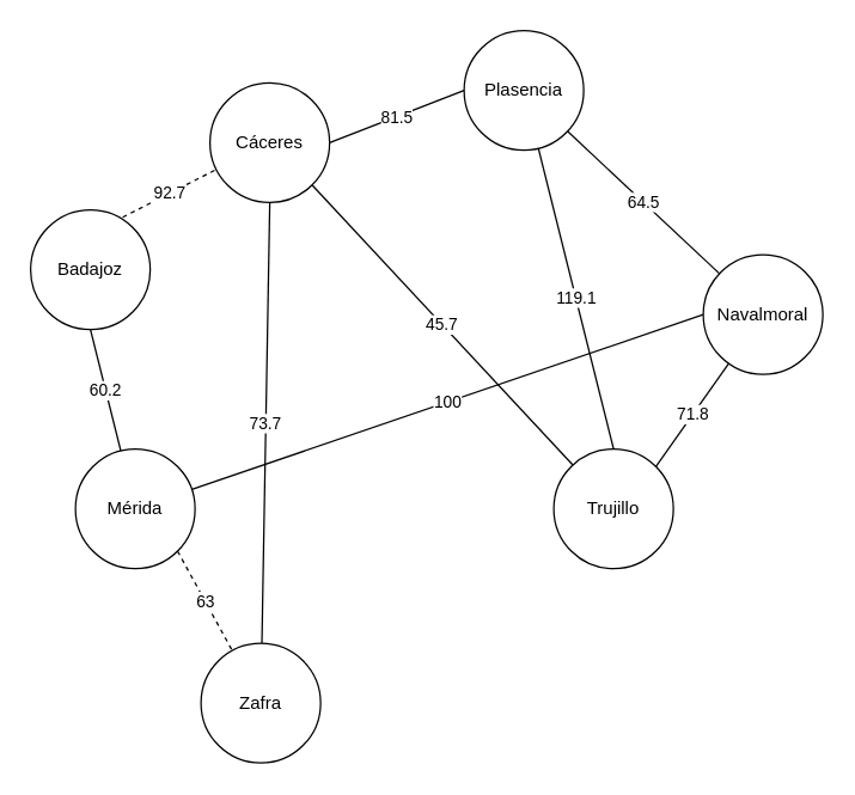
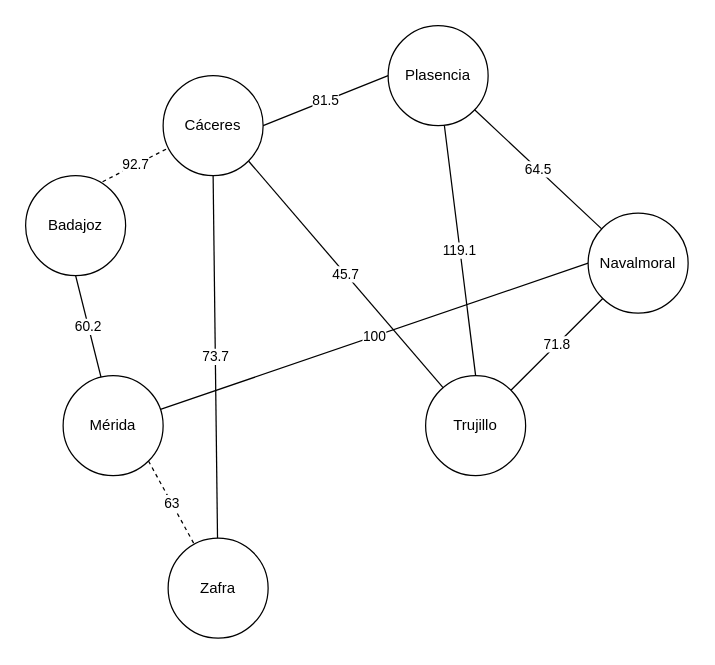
  <mxCell id="0" />
  <mxCell id="1" parent="0" />
  <mxCell id="2" value="73.7" style="edgeStyle=none;rounded=0;orthogonalLoop=1;jettySize=auto;html=1;exitX=0.5;exitY=1;exitDx=0;exitDy=0;endArrow=none;endFill=0;" edge="1" parent="1" source="4" target="11"><mxGeometry relative="1" as="geometry" /></mxCell>
  <mxCell id="3" value="45.7" style="edgeStyle=none;rounded=0;orthogonalLoop=1;jettySize=auto;html=1;exitX=1;exitY=1;exitDx=0;exitDy=0;endArrow=none;endFill=0;" edge="1" parent="1" source="4" target="16"><mxGeometry relative="1" as="geometry" /></mxCell>
- <mxCell id="4" value="Cáceres" style="ellipse;whiteSpace=wrap;html=1;aspect=fixed;" vertex="1" parent="1"><mxGeometry x="140" y="55" width="80" height="80" as="geometry" /></mxCell>
+ <mxCell id="4" value="Cáceres" style="ellipse;whiteSpace=wrap;html=1;aspect=fixed;" vertex="1" parent="1"><mxGeometry x="130" y="60" width="80" height="80" as="geometry" /></mxCell>
  <mxCell id="5" value="92.7" style="rounded=0;orthogonalLoop=1;jettySize=auto;html=1;exitX=0.77;exitY=0.061;exitDx=0;exitDy=0;endArrow=none;endFill=0;exitPerimeter=0;dashed=1;" edge="1" parent="1" source="7" target="4"><mxGeometry relative="1" as="geometry" /></mxCell>
  <mxCell id="6" value="60.2" style="edgeStyle=none;rounded=0;orthogonalLoop=1;jettySize=auto;html=1;exitX=0.5;exitY=1;exitDx=0;exitDy=0;endArrow=none;endFill=0;" edge="1" parent="1" source="7" target="9"><mxGeometry relative="1" as="geometry" /></mxCell>
  <mxCell id="7" value="Badajoz" style="ellipse;whiteSpace=wrap;html=1;aspect=fixed;" vertex="1" parent="1"><mxGeometry x="20" y="140" width="80" height="80" as="geometry" /></mxCell>
  <mxCell id="8" value="63" style="edgeStyle=none;rounded=0;orthogonalLoop=1;jettySize=auto;html=1;exitX=1;exitY=1;exitDx=0;exitDy=0;endArrow=none;endFill=0;dashed=1;" edge="1" parent="1" source="9" target="11"><mxGeometry relative="1" as="geometry" /></mxCell>
  <mxCell id="9" value="Mérida" style="ellipse;whiteSpace=wrap;html=1;aspect=fixed;" vertex="1" parent="1"><mxGeometry x="50" y="300" width="80" height="80" as="geometry" /></mxCell>
  <mxCell id="10" value="Plasencia" style="ellipse;whiteSpace=wrap;html=1;aspect=fixed;" vertex="1" parent="1"><mxGeometry x="310" y="20" width="80" height="80" as="geometry" /></mxCell>
  <mxCell id="11" value="Zafra" style="ellipse;whiteSpace=wrap;html=1;aspect=fixed;" vertex="1" parent="1"><mxGeometry x="134" y="430" width="80" height="80" as="geometry" /></mxCell>
  <mxCell id="12" value="100" style="edgeStyle=none;rounded=0;orthogonalLoop=1;jettySize=auto;html=1;exitX=0;exitY=0.5;exitDx=0;exitDy=0;endArrow=none;endFill=0;" edge="1" parent="1" source="13" target="9"><mxGeometry relative="1" as="geometry" /></mxCell>
  <mxCell id="13" value="Navalmoral" style="ellipse;whiteSpace=wrap;html=1;aspect=fixed;" vertex="1" parent="1"><mxGeometry x="470" y="170" width="80" height="80" as="geometry" /></mxCell>
  <mxCell id="14" value="119.1" style="edgeStyle=none;rounded=0;orthogonalLoop=1;jettySize=auto;html=1;exitX=0.5;exitY=0;exitDx=0;exitDy=0;endArrow=none;endFill=0;" edge="1" parent="1" source="16" target="10"><mxGeometry relative="1" as="geometry" /></mxCell>
  <mxCell id="15" value="71.8" style="edgeStyle=none;rounded=0;orthogonalLoop=1;jettySize=auto;html=1;exitX=1;exitY=0;exitDx=0;exitDy=0;endArrow=none;endFill=0;" edge="1" parent="1" source="16" target="13"><mxGeometry relative="1" as="geometry" /></mxCell>
- <mxCell id="16" value="Trujillo" style="ellipse;whiteSpace=wrap;html=1;aspect=fixed;" vertex="1" parent="1"><mxGeometry x="370" y="300" width="80" height="80" as="geometry" /></mxCell>
+ <mxCell id="16" value="Trujillo" style="ellipse;whiteSpace=wrap;html=1;aspect=fixed;" vertex="1" parent="1"><mxGeometry x="340" y="300" width="80" height="80" as="geometry" /></mxCell>
  <mxCell id="17" value="81.5" style="rounded=0;orthogonalLoop=1;jettySize=auto;html=1;exitX=1;exitY=0.5;exitDx=0;exitDy=0;endArrow=none;endFill=0;entryX=0;entryY=0.5;entryDx=0;entryDy=0;" edge="1" parent="1" source="4" target="10"><mxGeometry relative="1" as="geometry"><mxPoint x="141.6" y="184.88" as="sourcePoint" /><mxPoint x="161.728" y="145.583" as="targetPoint" /></mxGeometry></mxCell>
  <mxCell id="18" value="64.5" style="rounded=0;orthogonalLoop=1;jettySize=auto;html=1;endArrow=none;endFill=0;" edge="1" parent="1" source="13" target="10"><mxGeometry relative="1" as="geometry"><mxPoint x="151.6" y="194.88" as="sourcePoint" /><mxPoint x="171.728" y="155.583" as="targetPoint" /></mxGeometry></mxCell>
